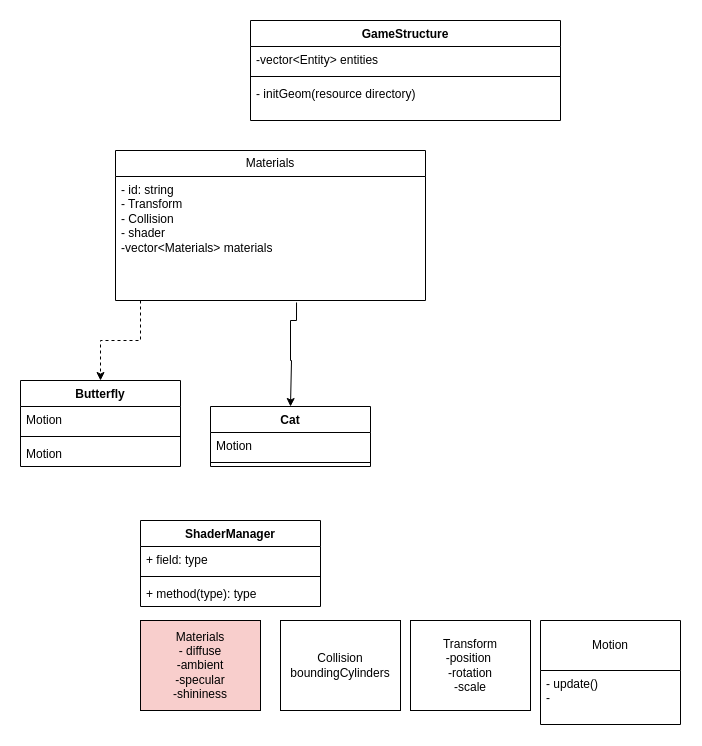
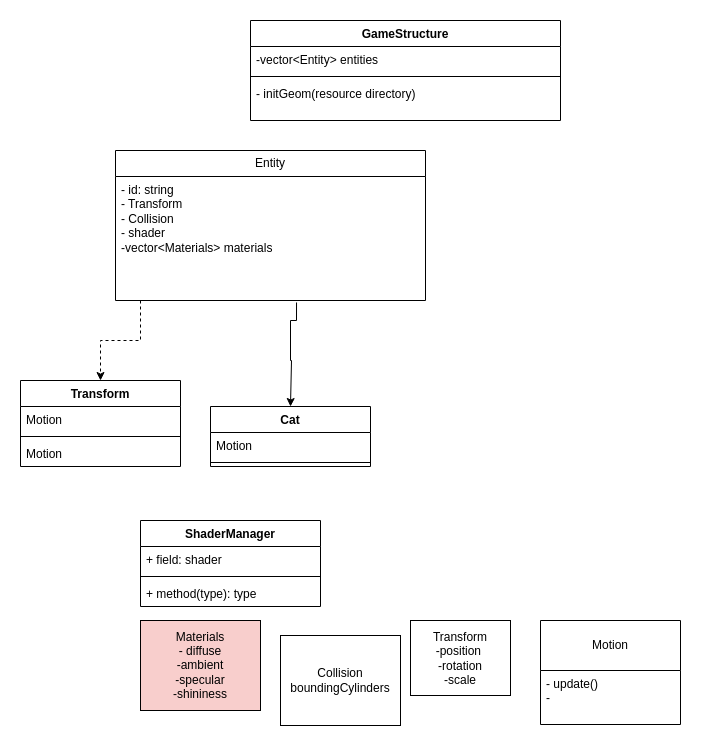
  <mxCell id="0" />
  <mxCell id="1" parent="0" />
  <mxCell id="2" style="edgeStyle=orthogonalEdgeStyle;rounded=0;orthogonalLoop=1;jettySize=auto;html=1;dashed=1;" edge="1" parent="1" source="3" target="15"><mxGeometry relative="1" as="geometry"><mxPoint x="90" y="340" as="targetPoint" /><Array as="points"><mxPoint x="140" y="340" /><mxPoint x="100" y="340" /></Array></mxGeometry></mxCell>
- <mxCell id="3" value="Materials" style="swimlane;fontStyle=0;childLayout=stackLayout;horizontal=1;startSize=26;fillColor=none;horizontalStack=0;resizeParent=1;resizeParentMax=0;resizeLast=0;collapsible=1;marginBottom=0;whiteSpace=wrap;html=1;" vertex="1" parent="1"><mxGeometry x="115" y="150" width="310" height="150" as="geometry" /></mxCell>
+ <mxCell id="3" value="Entity" style="swimlane;fontStyle=0;childLayout=stackLayout;horizontal=1;startSize=26;fillColor=none;horizontalStack=0;resizeParent=1;resizeParentMax=0;resizeLast=0;collapsible=1;marginBottom=0;whiteSpace=wrap;html=1;" vertex="1" parent="1"><mxGeometry x="115" y="150" width="310" height="150" as="geometry" /></mxCell>
  <mxCell id="4" value="- id: string&lt;div&gt;- Transform&lt;div&gt;- Collision&lt;/div&gt;&lt;div&gt;- shader&lt;/div&gt;&lt;div&gt;-vector&amp;lt;Materials&amp;gt; materials&lt;/div&gt;&lt;div&gt;&lt;br&gt;&lt;/div&gt;&lt;div&gt;&lt;br&gt;&lt;/div&gt;&lt;div&gt;&lt;br&gt;&lt;/div&gt;&lt;/div&gt;" style="text;strokeColor=none;fillColor=none;align=left;verticalAlign=top;spacingLeft=4;spacingRight=4;overflow=hidden;rotatable=0;points=[[0,0.5],[1,0.5]];portConstraint=eastwest;whiteSpace=wrap;html=1;" vertex="1" parent="3"><mxGeometry y="26" width="310" height="124" as="geometry" /></mxCell>
  <mxCell id="5" style="edgeStyle=orthogonalEdgeStyle;rounded=0;orthogonalLoop=1;jettySize=auto;html=1;exitX=0.584;exitY=1.016;exitDx=0;exitDy=0;exitPerimeter=0;" edge="1" parent="3" source="4"><mxGeometry relative="1" as="geometry"><mxPoint x="310" y="88" as="sourcePoint" /><mxPoint x="175" y="256" as="targetPoint" /><Array as="points"><mxPoint x="181" y="170" /><mxPoint x="175" y="170" /><mxPoint x="175" y="210" /><mxPoint x="176" y="210" /></Array></mxGeometry></mxCell>
  <mxCell id="6" value="Motion" style="swimlane;fontStyle=0;childLayout=stackLayout;horizontal=1;startSize=50;fillColor=none;horizontalStack=0;resizeParent=1;resizeParentMax=0;resizeLast=0;collapsible=1;marginBottom=0;whiteSpace=wrap;html=1;" vertex="1" parent="1"><mxGeometry x="540" y="620" width="140" height="104" as="geometry" /></mxCell>
  <mxCell id="7" value="- update()&lt;div&gt;-&amp;nbsp;&lt;/div&gt;" style="text;strokeColor=none;fillColor=none;align=left;verticalAlign=top;spacingLeft=4;spacingRight=4;overflow=hidden;rotatable=0;points=[[0,0.5],[1,0.5]];portConstraint=eastwest;whiteSpace=wrap;html=1;" vertex="1" parent="6"><mxGeometry y="50" width="140" height="54" as="geometry" /></mxCell>
  <mxCell id="8" value="ShaderManager" style="swimlane;fontStyle=1;align=center;verticalAlign=top;childLayout=stackLayout;horizontal=1;startSize=26;horizontalStack=0;resizeParent=1;resizeParentMax=0;resizeLast=0;collapsible=1;marginBottom=0;whiteSpace=wrap;html=1;" vertex="1" parent="1"><mxGeometry x="140" y="520" width="180" height="86" as="geometry" /></mxCell>
- <mxCell id="9" value="+ field: type" style="text;strokeColor=none;fillColor=none;align=left;verticalAlign=top;spacingLeft=4;spacingRight=4;overflow=hidden;rotatable=0;points=[[0,0.5],[1,0.5]];portConstraint=eastwest;whiteSpace=wrap;html=1;" vertex="1" parent="8"><mxGeometry y="26" width="180" height="26" as="geometry" /></mxCell>
+ <mxCell id="9" value="+ field: shader" style="text;strokeColor=none;fillColor=none;align=left;verticalAlign=top;spacingLeft=4;spacingRight=4;overflow=hidden;rotatable=0;points=[[0,0.5],[1,0.5]];portConstraint=eastwest;whiteSpace=wrap;html=1;" vertex="1" parent="8"><mxGeometry y="26" width="180" height="26" as="geometry" /></mxCell>
  <mxCell id="10" value="" style="line;strokeWidth=1;fillColor=none;align=left;verticalAlign=middle;spacingTop=-1;spacingLeft=3;spacingRight=3;rotatable=0;labelPosition=right;points=[];portConstraint=eastwest;strokeColor=inherit;" vertex="1" parent="8"><mxGeometry y="52" width="180" height="8" as="geometry" /></mxCell>
  <mxCell id="11" value="+ method(type): type" style="text;strokeColor=none;fillColor=none;align=left;verticalAlign=top;spacingLeft=4;spacingRight=4;overflow=hidden;rotatable=0;points=[[0,0.5],[1,0.5]];portConstraint=eastwest;whiteSpace=wrap;html=1;" vertex="1" parent="8"><mxGeometry y="60" width="180" height="26" as="geometry" /></mxCell>
- <mxCell id="12" value="Collision&lt;div&gt;boundingCylinders&lt;/div&gt;" style="html=1;whiteSpace=wrap;" vertex="1" parent="1"><mxGeometry x="280" y="620" width="120" height="90" as="geometry" /></mxCell>
+ <mxCell id="12" value="Collision&lt;div&gt;boundingCylinders&lt;/div&gt;" style="html=1;whiteSpace=wrap;" vertex="1" parent="1"><mxGeometry x="280" y="635" width="120" height="90" as="geometry" /></mxCell>
  <mxCell id="13" value="Materials&lt;div&gt;- diffuse&lt;/div&gt;&lt;div&gt;-ambient&lt;/div&gt;&lt;div&gt;-specular&lt;/div&gt;&lt;div&gt;-shininess&lt;/div&gt;" style="html=1;whiteSpace=wrap;fillColor=#f8cecc;" vertex="1" parent="1"><mxGeometry x="140" y="620" width="120" height="90" as="geometry" /></mxCell>
- <mxCell id="14" value="&lt;div&gt;Transform&lt;/div&gt;&lt;div&gt;-position&amp;nbsp;&lt;/div&gt;&lt;div&gt;-rotation&lt;/div&gt;&lt;div&gt;-scale&lt;/div&gt;" style="html=1;whiteSpace=wrap;" vertex="1" parent="1"><mxGeometry x="410" y="620" width="120" height="90" as="geometry" /></mxCell>
- <mxCell id="15" value="Butterfly" style="swimlane;fontStyle=1;align=center;verticalAlign=top;childLayout=stackLayout;horizontal=1;startSize=26;horizontalStack=0;resizeParent=1;resizeParentMax=0;resizeLast=0;collapsible=1;marginBottom=0;whiteSpace=wrap;html=1;" vertex="1" parent="1"><mxGeometry x="20" y="380" width="160" height="86" as="geometry" /></mxCell>
+ <mxCell id="14" value="&lt;div&gt;Transform&lt;/div&gt;&lt;div&gt;-position&amp;nbsp;&lt;/div&gt;&lt;div&gt;-rotation&lt;/div&gt;&lt;div&gt;-scale&lt;/div&gt;" style="html=1;whiteSpace=wrap;" vertex="1" parent="1"><mxGeometry x="410" y="620" width="100" height="75" as="geometry" /></mxCell>
+ <mxCell id="15" value="Transform" style="swimlane;fontStyle=1;align=center;verticalAlign=top;childLayout=stackLayout;horizontal=1;startSize=26;horizontalStack=0;resizeParent=1;resizeParentMax=0;resizeLast=0;collapsible=1;marginBottom=0;whiteSpace=wrap;html=1;" vertex="1" parent="1"><mxGeometry x="20" y="380" width="160" height="86" as="geometry" /></mxCell>
  <mxCell id="16" value="Motion" style="text;strokeColor=none;fillColor=none;align=left;verticalAlign=top;spacingLeft=4;spacingRight=4;overflow=hidden;rotatable=0;points=[[0,0.5],[1,0.5]];portConstraint=eastwest;whiteSpace=wrap;html=1;" vertex="1" parent="15"><mxGeometry y="26" width="160" height="26" as="geometry" /></mxCell>
  <mxCell id="17" value="" style="line;strokeWidth=1;fillColor=none;align=left;verticalAlign=middle;spacingTop=-1;spacingLeft=3;spacingRight=3;rotatable=0;labelPosition=right;points=[];portConstraint=eastwest;strokeColor=inherit;" vertex="1" parent="15"><mxGeometry y="52" width="160" height="8" as="geometry" /></mxCell>
  <mxCell id="18" value="Motion" style="text;strokeColor=none;fillColor=none;align=left;verticalAlign=top;spacingLeft=4;spacingRight=4;overflow=hidden;rotatable=0;points=[[0,0.5],[1,0.5]];portConstraint=eastwest;whiteSpace=wrap;html=1;" vertex="1" parent="15"><mxGeometry y="60" width="160" height="26" as="geometry" /></mxCell>
  <mxCell id="19" value="GameStructure" style="swimlane;fontStyle=1;align=center;verticalAlign=top;childLayout=stackLayout;horizontal=1;startSize=26;horizontalStack=0;resizeParent=1;resizeParentMax=0;resizeLast=0;collapsible=1;marginBottom=0;whiteSpace=wrap;html=1;" vertex="1" parent="1"><mxGeometry x="250" y="20" width="310" height="100" as="geometry" /></mxCell>
  <mxCell id="20" value="-vector&amp;lt;Entity&amp;gt; entities" style="text;strokeColor=none;fillColor=none;align=left;verticalAlign=top;spacingLeft=4;spacingRight=4;overflow=hidden;rotatable=0;points=[[0,0.5],[1,0.5]];portConstraint=eastwest;whiteSpace=wrap;html=1;" vertex="1" parent="19"><mxGeometry y="26" width="310" height="26" as="geometry" /></mxCell>
  <mxCell id="21" value="" style="line;strokeWidth=1;fillColor=none;align=left;verticalAlign=middle;spacingTop=-1;spacingLeft=3;spacingRight=3;rotatable=0;labelPosition=right;points=[];portConstraint=eastwest;strokeColor=inherit;" vertex="1" parent="19"><mxGeometry y="52" width="310" height="8" as="geometry" /></mxCell>
  <mxCell id="22" value="- initGeom(resource directory)&lt;div&gt;&lt;br&gt;&lt;/div&gt;" style="text;strokeColor=none;fillColor=none;align=left;verticalAlign=top;spacingLeft=4;spacingRight=4;overflow=hidden;rotatable=0;points=[[0,0.5],[1,0.5]];portConstraint=eastwest;whiteSpace=wrap;html=1;" vertex="1" parent="19"><mxGeometry y="60" width="310" height="40" as="geometry" /></mxCell>
  <mxCell id="23" value="Cat" style="swimlane;fontStyle=1;align=center;verticalAlign=top;childLayout=stackLayout;horizontal=1;startSize=26;horizontalStack=0;resizeParent=1;resizeParentMax=0;resizeLast=0;collapsible=1;marginBottom=0;whiteSpace=wrap;html=1;" vertex="1" parent="1"><mxGeometry x="210" y="406" width="160" height="60" as="geometry" /></mxCell>
  <mxCell id="24" value="Motion" style="text;strokeColor=none;fillColor=none;align=left;verticalAlign=top;spacingLeft=4;spacingRight=4;overflow=hidden;rotatable=0;points=[[0,0.5],[1,0.5]];portConstraint=eastwest;whiteSpace=wrap;html=1;" vertex="1" parent="23"><mxGeometry y="26" width="160" height="26" as="geometry" /></mxCell>
  <mxCell id="25" value="" style="line;strokeWidth=1;fillColor=none;align=left;verticalAlign=middle;spacingTop=-1;spacingLeft=3;spacingRight=3;rotatable=0;labelPosition=right;points=[];portConstraint=eastwest;strokeColor=inherit;" vertex="1" parent="23"><mxGeometry y="52" width="160" height="8" as="geometry" /></mxCell>
